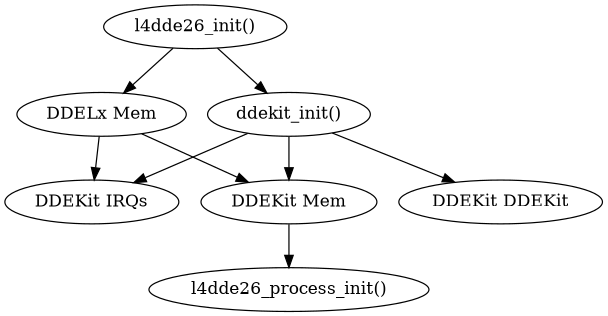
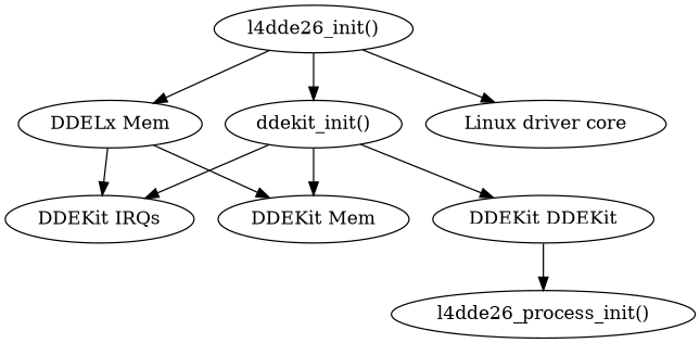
  digraph {
    "ddekit_init()"
    "DDEKit Mem"
    n3 [label="DDEKit DDEKit"]
    "DDEKit IRQs"
    "l4dde26_process_init()"
    "l4dde26_init()"
    "DDELx Mem"
+   "Linux driver core"
    "ddekit_init()" -> "DDEKit Mem"
    "ddekit_init()" -> n3
    "ddekit_init()" -> "DDEKit IRQs"
-   "DDEKit Mem" -> "l4dde26_process_init()"
+   n3 -> "l4dde26_process_init()"
    "l4dde26_init()" -> "ddekit_init()"
    "l4dde26_init()" -> "DDELx Mem"
+   "l4dde26_init()" -> "Linux driver core"
    "DDELx Mem" -> "DDEKit Mem"
    "DDELx Mem" -> "DDEKit IRQs"
  }
